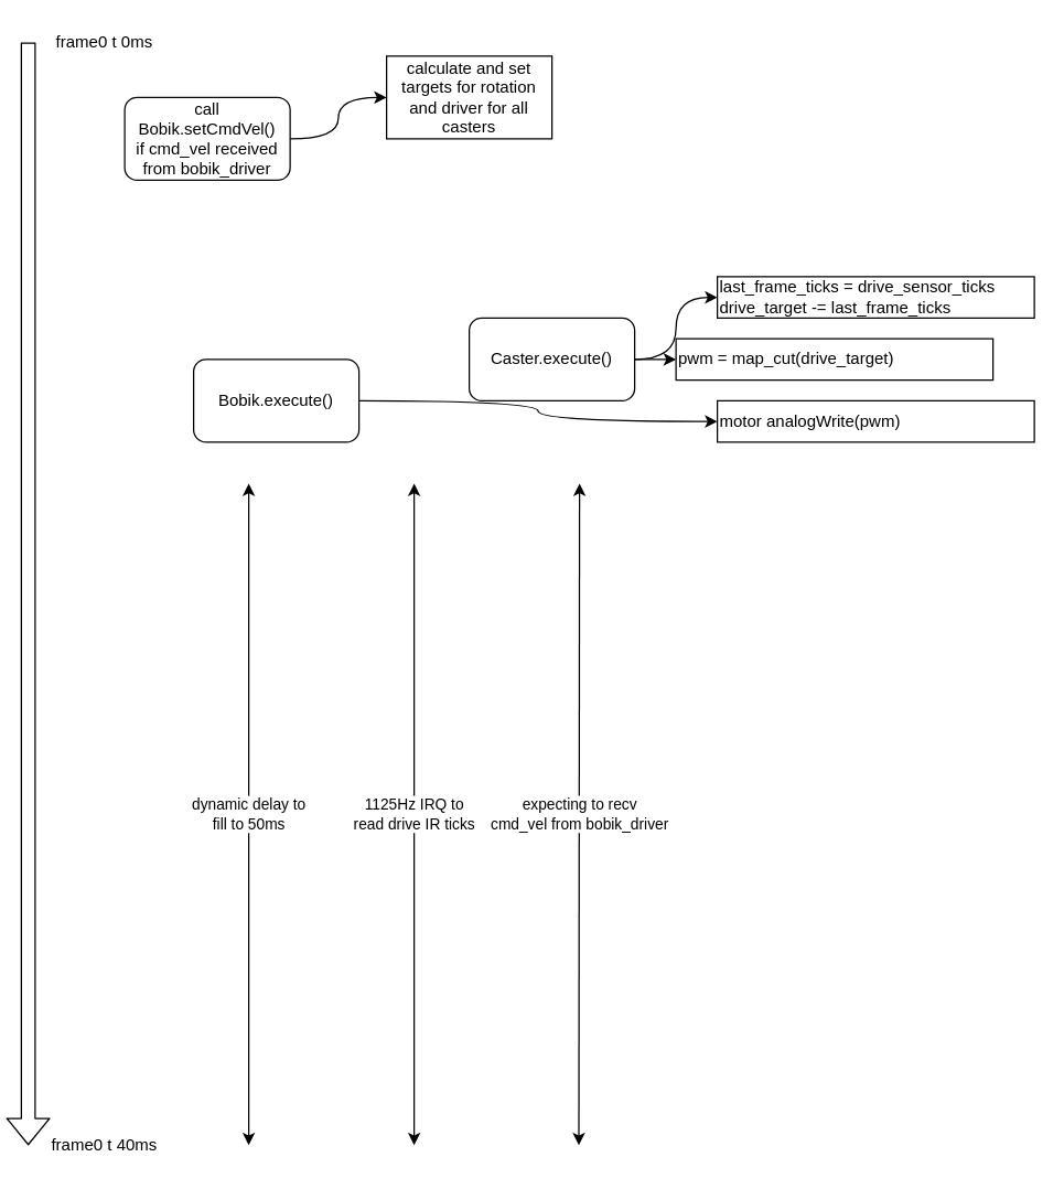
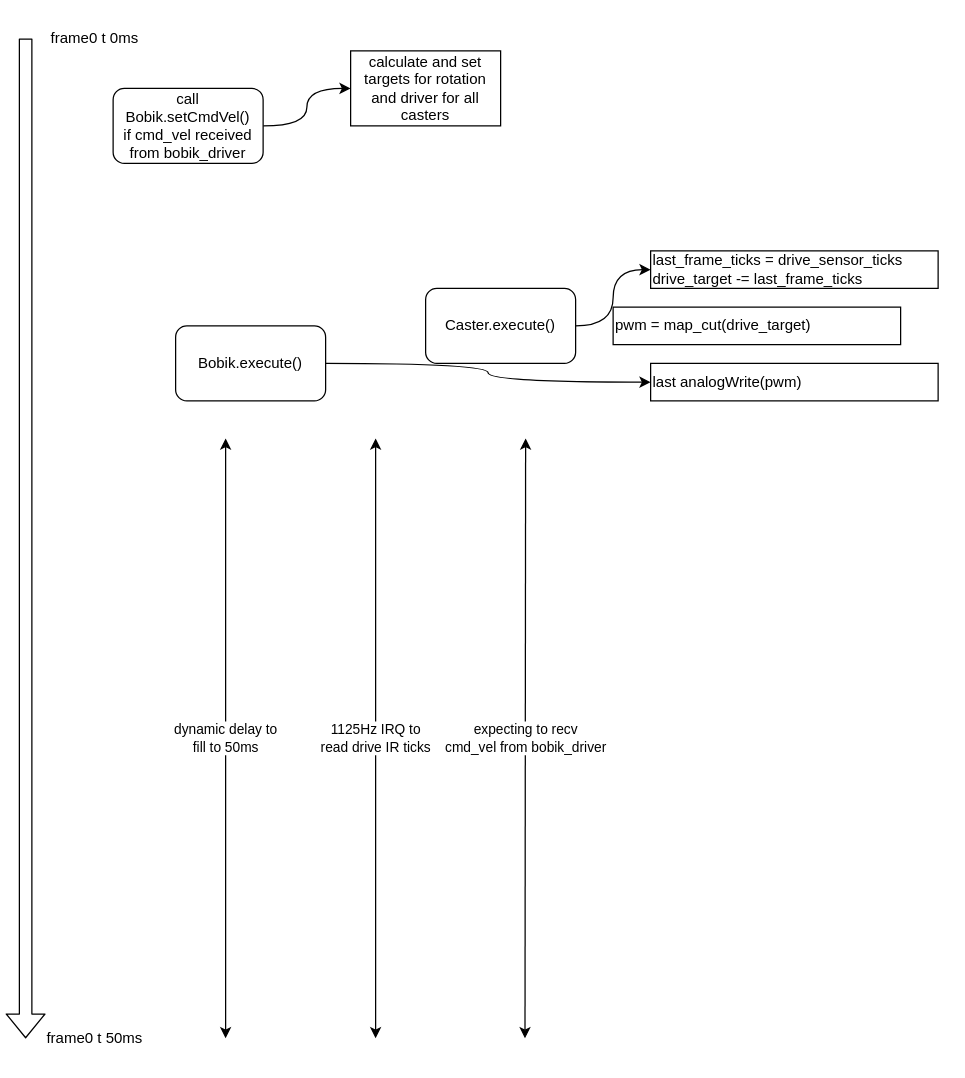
  <mxCell id="0" />
  <mxCell id="1" parent="0" />
  <mxCell id="2" value="" style="shape=flexArrow;endArrow=classic;html=1;" edge="1" parent="1"><mxGeometry width="50" height="50" relative="1" as="geometry"><mxPoint x="20" y="30" as="sourcePoint" /><mxPoint x="20" y="830" as="targetPoint" /></mxGeometry></mxCell>
  <mxCell id="3" value="frame0 t 0ms" style="text;html=1;align=center;verticalAlign=middle;resizable=0;points=[];autosize=1;" vertex="1" parent="1"><mxGeometry x="30" y="20" width="90" height="20" as="geometry" /></mxCell>
- <mxCell id="4" value="frame0 t 40ms" style="text;html=1;align=center;verticalAlign=middle;resizable=0;points=[];autosize=1;" vertex="1" parent="1"><mxGeometry x="30" y="820" width="90" height="20" as="geometry" /></mxCell>
+ <mxCell id="4" value="frame0 t 50ms" style="text;html=1;align=center;verticalAlign=middle;resizable=0;points=[];autosize=1;" vertex="1" parent="1"><mxGeometry x="30" y="820" width="90" height="20" as="geometry" /></mxCell>
  <mxCell id="5" value="dynamic delay to &lt;br&gt;fill to 50ms" style="endArrow=classic;startArrow=classic;html=1;" edge="1" parent="1"><mxGeometry width="50" height="50" relative="1" as="geometry"><mxPoint x="180" y="830" as="sourcePoint" /><mxPoint x="180" y="350" as="targetPoint" /></mxGeometry></mxCell>
  <mxCell id="6" style="edgeStyle=orthogonalEdgeStyle;orthogonalLoop=1;jettySize=auto;html=1;curved=1;" edge="1" parent="1" source="7" target="18"><mxGeometry relative="1" as="geometry" /></mxCell>
  <mxCell id="7" value="Bobik.execute()" style="rounded=1;whiteSpace=wrap;html=1;" vertex="1" parent="1"><mxGeometry x="140" y="260" width="120" height="60" as="geometry" /></mxCell>
  <mxCell id="8" style="edgeStyle=orthogonalEdgeStyle;curved=1;orthogonalLoop=1;jettySize=auto;html=1;" edge="1" parent="1" source="10" target="16"><mxGeometry relative="1" as="geometry"><mxPoint x="540" y="230" as="targetPoint" /></mxGeometry></mxCell>
- <mxCell id="9" style="edgeStyle=orthogonalEdgeStyle;curved=1;orthogonalLoop=1;jettySize=auto;html=1;" edge="1" parent="1" source="10" target="17"><mxGeometry relative="1" as="geometry" /></mxCell>
  <mxCell id="10" value="Caster.execute()" style="rounded=1;whiteSpace=wrap;html=1;" vertex="1" parent="1"><mxGeometry x="340" y="230" width="120" height="60" as="geometry" /></mxCell>
  <mxCell id="11" value="1125Hz IRQ to &lt;br&gt;read drive IR ticks" style="endArrow=classic;startArrow=classic;html=1;" edge="1" parent="1"><mxGeometry width="50" height="50" relative="1" as="geometry"><mxPoint x="300" y="830" as="sourcePoint" /><mxPoint x="300" y="350" as="targetPoint" /></mxGeometry></mxCell>
  <mxCell id="12" value="expecting to recv &lt;br&gt;cmd_vel from bobik_driver" style="endArrow=classic;startArrow=classic;html=1;" edge="1" parent="1"><mxGeometry width="50" height="50" relative="1" as="geometry"><mxPoint x="419.5" y="830" as="sourcePoint" /><mxPoint x="420" y="350" as="targetPoint" /></mxGeometry></mxCell>
  <mxCell id="13" style="edgeStyle=orthogonalEdgeStyle;curved=1;orthogonalLoop=1;jettySize=auto;html=1;" edge="1" parent="1" source="14" target="15"><mxGeometry relative="1" as="geometry" /></mxCell>
  <mxCell id="14" value="call Bobik.setCmdVel()&lt;br&gt;if cmd_vel received from bobik_driver" style="rounded=1;whiteSpace=wrap;html=1;" vertex="1" parent="1"><mxGeometry x="90" y="70" width="120" height="60" as="geometry" /></mxCell>
  <mxCell id="15" value="calculate and set targets for rotation and driver for all casters" style="rounded=0;whiteSpace=wrap;html=1;" vertex="1" parent="1"><mxGeometry x="280" y="40" width="120" height="60" as="geometry" /></mxCell>
  <mxCell id="16" value="last_frame_ticks = drive_sensor_ticks&lt;br&gt;drive_target -= last_frame_ticks" style="rounded=0;whiteSpace=wrap;html=1;align=left;" vertex="1" parent="1"><mxGeometry x="520" y="200" width="230" height="30" as="geometry" /></mxCell>
  <mxCell id="17" value="pwm = map_cut(drive_target)" style="rounded=0;whiteSpace=wrap;html=1;align=left;" vertex="1" parent="1"><mxGeometry x="490" y="245" width="230" height="30" as="geometry" /></mxCell>
- <mxCell id="18" value="motor analogWrite(pwm)" style="rounded=0;whiteSpace=wrap;html=1;align=left;" vertex="1" parent="1"><mxGeometry x="520" y="290" width="230" height="30" as="geometry" /></mxCell>
+ <mxCell id="18" value="last analogWrite(pwm)" style="rounded=0;whiteSpace=wrap;html=1;align=left;" vertex="1" parent="1"><mxGeometry x="520" y="290" width="230" height="30" as="geometry" /></mxCell>
